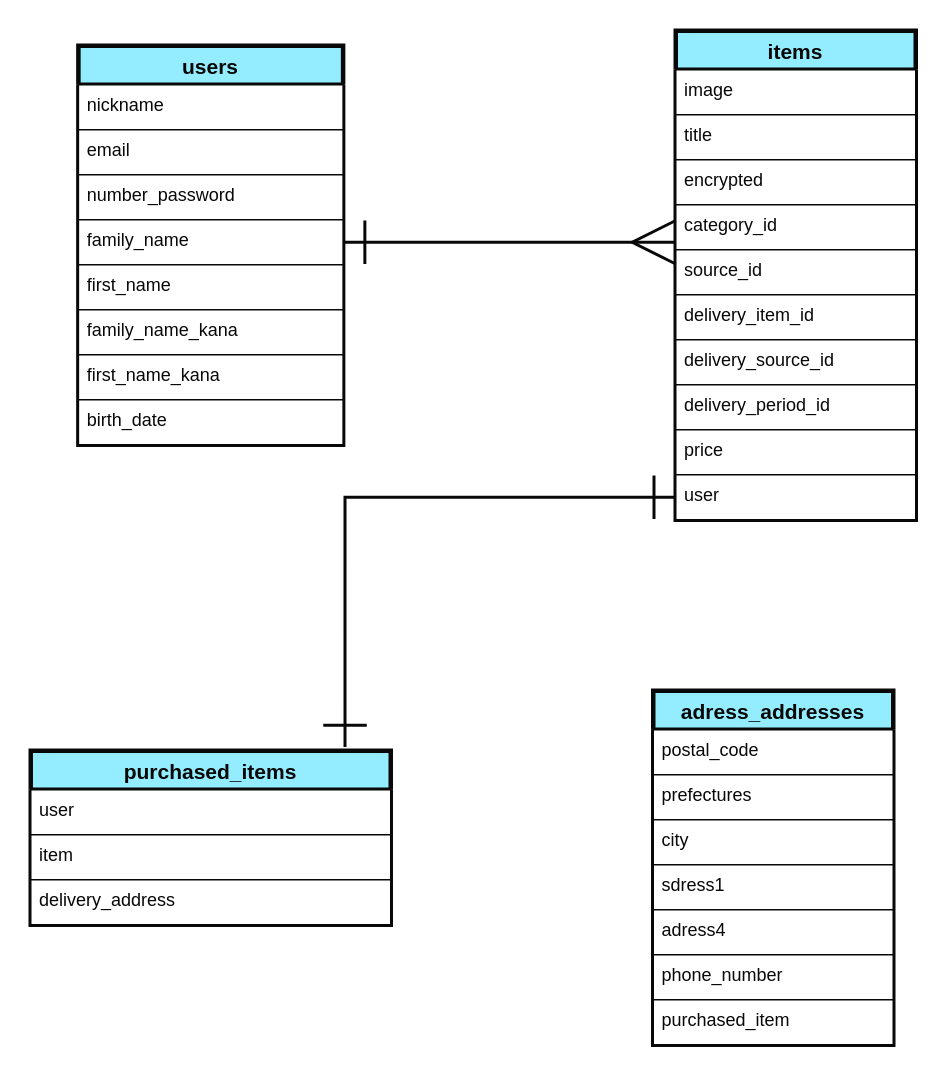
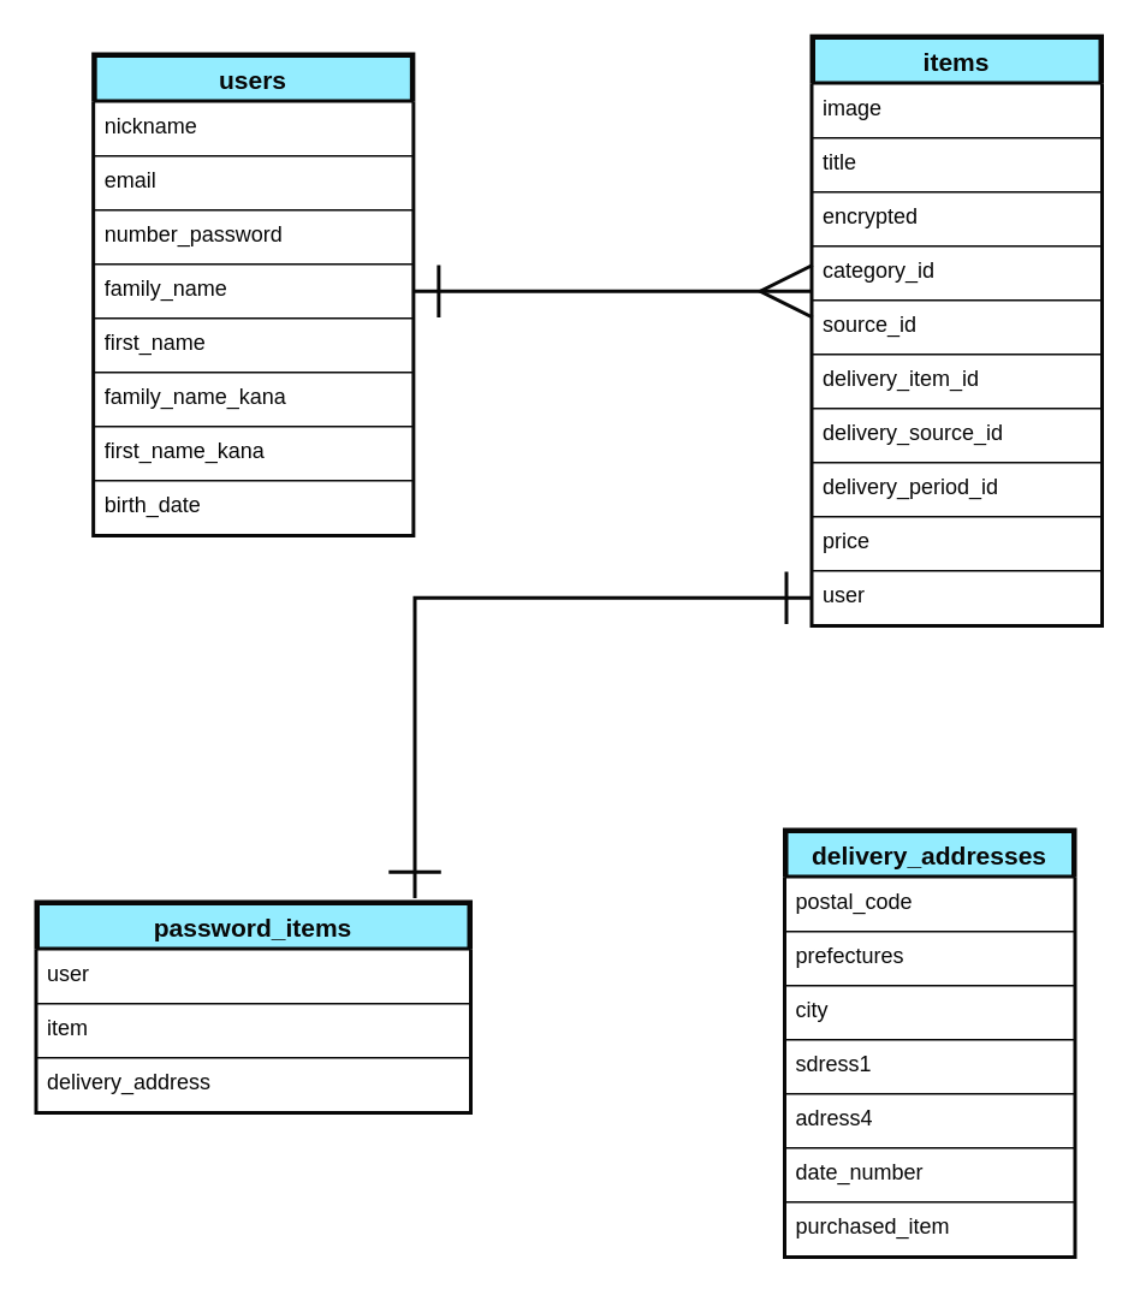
  <mxCell id="0" />
  <mxCell id="1" parent="0" />
- <mxCell id="2" value="purchased_items" style="swimlane;fontStyle=1;childLayout=stackLayout;horizontal=1;startSize=26;horizontalStack=0;resizeParent=1;resizeParentMax=0;resizeLast=0;collapsible=1;marginBottom=0;align=center;fontSize=14;strokeWidth=3;strokeColor=#080808;fontColor=#080808;fillColor=#94EDFF;" vertex="1" parent="1"><mxGeometry x="20" y="500" width="240" height="116" as="geometry" /></mxCell>
+ <mxCell id="2" value="password_items" style="swimlane;fontStyle=1;childLayout=stackLayout;horizontal=1;startSize=26;horizontalStack=0;resizeParent=1;resizeParentMax=0;resizeLast=0;collapsible=1;marginBottom=0;align=center;fontSize=14;strokeWidth=3;strokeColor=#080808;fontColor=#080808;fillColor=#94EDFF;" vertex="1" parent="1"><mxGeometry x="20" y="500" width="240" height="116" as="geometry" /></mxCell>
  <mxCell id="3" value="user" style="text;spacingLeft=4;spacingRight=4;overflow=hidden;rotatable=0;points=[[0,0.5],[1,0.5]];portConstraint=eastwest;fontSize=12;fontColor=#080808;strokeColor=#080808;fillColor=#FFFFFF;" vertex="1" parent="2"><mxGeometry y="26" width="240" height="30" as="geometry" /></mxCell>
  <mxCell id="4" value="item" style="text;spacingLeft=4;spacingRight=4;overflow=hidden;rotatable=0;points=[[0,0.5],[1,0.5]];portConstraint=eastwest;fontSize=12;fontColor=#080808;strokeColor=#080808;fillColor=#FFFFFF;" vertex="1" parent="2"><mxGeometry y="56" width="240" height="30" as="geometry" /></mxCell>
  <mxCell id="5" value="delivery_address" style="text;spacingLeft=4;spacingRight=4;overflow=hidden;rotatable=0;points=[[0,0.5],[1,0.5]];portConstraint=eastwest;fontSize=12;fontColor=#080808;strokeColor=#080808;fillColor=#FFFFFF;fontStyle=0" vertex="1" parent="2"><mxGeometry y="86" width="240" height="30" as="geometry" /></mxCell>
  <mxCell id="6" value="items" style="swimlane;fontStyle=1;childLayout=stackLayout;horizontal=1;startSize=26;horizontalStack=0;resizeParent=1;resizeParentMax=0;resizeLast=0;collapsible=1;marginBottom=0;align=center;fontSize=14;strokeWidth=3;strokeColor=#080808;fontColor=#080808;fillColor=#94EDFF;" vertex="1" parent="1"><mxGeometry x="450" y="20" width="160" height="326" as="geometry" /></mxCell>
  <mxCell id="7" value="image&#10;" style="text;spacingLeft=4;spacingRight=4;overflow=hidden;rotatable=0;points=[[0,0.5],[1,0.5]];portConstraint=eastwest;fontSize=12;fontColor=#080808;strokeColor=#080808;fillColor=#FFFFFF;" vertex="1" parent="6"><mxGeometry y="26" width="160" height="30" as="geometry" /></mxCell>
  <mxCell id="8" value="title" style="text;spacingLeft=4;spacingRight=4;overflow=hidden;rotatable=0;points=[[0,0.5],[1,0.5]];portConstraint=eastwest;fontSize=12;fontColor=#080808;strokeColor=#080808;fillColor=#FFFFFF;" vertex="1" parent="6"><mxGeometry y="56" width="160" height="30" as="geometry" /></mxCell>
  <mxCell id="9" value="encrypted" style="text;spacingLeft=4;spacingRight=4;overflow=hidden;rotatable=0;points=[[0,0.5],[1,0.5]];portConstraint=eastwest;fontSize=12;fontColor=#080808;strokeColor=#080808;fillColor=#FFFFFF;" vertex="1" parent="6"><mxGeometry y="86" width="160" height="30" as="geometry" /></mxCell>
  <mxCell id="10" value="category_id" style="text;spacingLeft=4;spacingRight=4;overflow=hidden;rotatable=0;points=[[0,0.5],[1,0.5]];portConstraint=eastwest;fontSize=12;fontColor=#080808;strokeColor=#080808;fillColor=#FFFFFF;" vertex="1" parent="6"><mxGeometry y="116" width="160" height="30" as="geometry" /></mxCell>
  <mxCell id="11" value="source_id" style="text;spacingLeft=4;spacingRight=4;overflow=hidden;rotatable=0;points=[[0,0.5],[1,0.5]];portConstraint=eastwest;fontSize=12;fontColor=#080808;strokeColor=#080808;fillColor=#FFFFFF;" vertex="1" parent="6"><mxGeometry y="146" width="160" height="30" as="geometry" /></mxCell>
  <mxCell id="12" value="delivery_item_id" style="text;spacingLeft=4;spacingRight=4;overflow=hidden;rotatable=0;points=[[0,0.5],[1,0.5]];portConstraint=eastwest;fontSize=12;fontColor=#080808;strokeColor=#080808;fillColor=#FFFFFF;" vertex="1" parent="6"><mxGeometry y="176" width="160" height="30" as="geometry" /></mxCell>
  <mxCell id="13" value="delivery_source_id" style="text;spacingLeft=4;spacingRight=4;overflow=hidden;rotatable=0;points=[[0,0.5],[1,0.5]];portConstraint=eastwest;fontSize=12;fontColor=#080808;strokeColor=#080808;fillColor=#FFFFFF;" vertex="1" parent="6"><mxGeometry y="206" width="160" height="30" as="geometry" /></mxCell>
  <mxCell id="14" value="delivery_period_id" style="text;spacingLeft=4;spacingRight=4;overflow=hidden;rotatable=0;points=[[0,0.5],[1,0.5]];portConstraint=eastwest;fontSize=12;fontColor=#080808;strokeColor=#080808;fillColor=#FFFFFF;" vertex="1" parent="6"><mxGeometry y="236" width="160" height="30" as="geometry" /></mxCell>
  <mxCell id="15" value="price" style="text;spacingLeft=4;spacingRight=4;overflow=hidden;rotatable=0;points=[[0,0.5],[1,0.5]];portConstraint=eastwest;fontSize=12;fontColor=#080808;strokeColor=#080808;fillColor=#FFFFFF;" vertex="1" parent="6"><mxGeometry y="266" width="160" height="30" as="geometry" /></mxCell>
  <mxCell id="16" value="user" style="text;spacingLeft=4;spacingRight=4;overflow=hidden;rotatable=0;points=[[0,0.5],[1,0.5]];portConstraint=eastwest;fontSize=12;fontColor=#080808;strokeColor=#080808;fillColor=#FFFFFF;" vertex="1" parent="6"><mxGeometry y="296" width="160" height="30" as="geometry" /></mxCell>
  <mxCell id="17" value="users" style="swimlane;fontStyle=1;childLayout=stackLayout;horizontal=1;startSize=26;horizontalStack=0;resizeParent=1;resizeParentMax=0;resizeLast=0;collapsible=1;marginBottom=0;align=center;fontSize=14;strokeWidth=3;strokeColor=#080808;fontColor=#080808;labelBackgroundColor=none;fillColor=#94EDFF;" vertex="1" parent="1"><mxGeometry x="51.77" y="30" width="176.47" height="266" as="geometry"><mxRectangle x="90" y="140" width="70" height="26" as="alternateBounds" /></mxGeometry></mxCell>
  <mxCell id="18" value="nickname" style="text;spacingLeft=4;spacingRight=4;overflow=hidden;rotatable=0;points=[[0,0.5],[1,0.5]];portConstraint=eastwest;fontSize=12;fontColor=#080808;strokeColor=#080808;fillColor=#FFFFFF;" vertex="1" parent="17"><mxGeometry y="26" width="176.47" height="30" as="geometry" /></mxCell>
  <mxCell id="19" value="email" style="text;spacingLeft=4;spacingRight=4;overflow=hidden;rotatable=0;points=[[0,0.5],[1,0.5]];portConstraint=eastwest;fontSize=12;strokeColor=#080808;fontColor=#080808;fillColor=#FFFFFF;" vertex="1" parent="17"><mxGeometry y="56" width="176.47" height="30" as="geometry" /></mxCell>
  <mxCell id="20" value="number_password" style="text;spacingLeft=4;spacingRight=4;overflow=hidden;rotatable=0;points=[[0,0.5],[1,0.5]];portConstraint=eastwest;fontSize=12;strokeColor=#080808;fontColor=#080808;fillColor=#FFFFFF;" vertex="1" parent="17"><mxGeometry y="86" width="176.47" height="30" as="geometry" /></mxCell>
  <mxCell id="21" value="family_name" style="text;spacingLeft=4;spacingRight=4;overflow=hidden;rotatable=0;points=[[0,0.5],[1,0.5]];portConstraint=eastwest;fontSize=12;strokeColor=#080808;fontColor=#080808;fillColor=#FFFFFF;" vertex="1" parent="17"><mxGeometry y="116" width="176.47" height="30" as="geometry" /></mxCell>
  <mxCell id="22" value="first_name" style="text;spacingLeft=4;spacingRight=4;overflow=hidden;rotatable=0;points=[[0,0.5],[1,0.5]];portConstraint=eastwest;fontSize=12;strokeColor=#080808;fontColor=#080808;fillColor=#FFFFFF;" vertex="1" parent="17"><mxGeometry y="146" width="176.47" height="30" as="geometry" /></mxCell>
  <mxCell id="23" value="family_name_kana" style="text;spacingLeft=4;spacingRight=4;overflow=hidden;rotatable=0;points=[[0,0.5],[1,0.5]];portConstraint=eastwest;fontSize=12;strokeColor=#080808;fontColor=#080808;fillColor=#FFFFFF;" vertex="1" parent="17"><mxGeometry y="176" width="176.47" height="30" as="geometry" /></mxCell>
  <mxCell id="24" value="first_name_kana" style="text;spacingLeft=4;spacingRight=4;overflow=hidden;rotatable=0;points=[[0,0.5],[1,0.5]];portConstraint=eastwest;fontSize=12;strokeColor=#080808;fontColor=#080808;fillColor=#FFFFFF;" vertex="1" parent="17"><mxGeometry y="206" width="176.47" height="30" as="geometry" /></mxCell>
  <mxCell id="25" value="birth_date" style="text;spacingLeft=4;spacingRight=4;overflow=hidden;rotatable=0;points=[[0,0.5],[1,0.5]];portConstraint=eastwest;fontSize=12;strokeColor=#080808;fontColor=#080808;fillColor=#FFFFFF;" vertex="1" parent="17"><mxGeometry y="236" width="176.47" height="30" as="geometry" /></mxCell>
- <mxCell id="26" value="adress_addresses" style="swimlane;fontStyle=1;childLayout=stackLayout;horizontal=1;startSize=26;horizontalStack=0;resizeParent=1;resizeParentMax=0;resizeLast=0;collapsible=1;marginBottom=0;align=center;fontSize=14;labelBackgroundColor=none;strokeColor=#080808;strokeWidth=3;fillColor=#94EDFF;fontColor=#080808;" vertex="1" parent="1"><mxGeometry x="435" y="460" width="160" height="236" as="geometry" /></mxCell>
+ <mxCell id="26" value="delivery_addresses" style="swimlane;fontStyle=1;childLayout=stackLayout;horizontal=1;startSize=26;horizontalStack=0;resizeParent=1;resizeParentMax=0;resizeLast=0;collapsible=1;marginBottom=0;align=center;fontSize=14;labelBackgroundColor=none;strokeColor=#080808;strokeWidth=3;fillColor=#94EDFF;fontColor=#080808;" vertex="1" parent="1"><mxGeometry x="435" y="460" width="160" height="236" as="geometry" /></mxCell>
  <mxCell id="27" value="postal_code" style="text;spacingLeft=4;spacingRight=4;overflow=hidden;rotatable=0;points=[[0,0.5],[1,0.5]];portConstraint=eastwest;fontSize=12;fontColor=#080808;strokeColor=#080808;fillColor=#FFFFFF;" vertex="1" parent="26"><mxGeometry y="26" width="160" height="30" as="geometry" /></mxCell>
  <mxCell id="28" value="prefectures" style="text;spacingLeft=4;spacingRight=4;overflow=hidden;rotatable=0;points=[[0,0.5],[1,0.5]];portConstraint=eastwest;fontSize=12;fontColor=#080808;strokeColor=#080808;fillColor=#FFFFFF;" vertex="1" parent="26"><mxGeometry y="56" width="160" height="30" as="geometry" /></mxCell>
  <mxCell id="29" value="city" style="text;spacingLeft=4;spacingRight=4;overflow=hidden;rotatable=0;points=[[0,0.5],[1,0.5]];portConstraint=eastwest;fontSize=12;fontColor=#080808;strokeColor=#080808;fillColor=#FFFFFF;" vertex="1" parent="26"><mxGeometry y="86" width="160" height="30" as="geometry" /></mxCell>
  <mxCell id="30" value="sdress1" style="text;spacingLeft=4;spacingRight=4;overflow=hidden;rotatable=0;points=[[0,0.5],[1,0.5]];portConstraint=eastwest;fontSize=12;fontColor=#080808;strokeColor=#080808;fillColor=#FFFFFF;" vertex="1" parent="26"><mxGeometry y="116" width="160" height="30" as="geometry" /></mxCell>
  <mxCell id="31" value="adress4" style="text;spacingLeft=4;spacingRight=4;overflow=hidden;rotatable=0;points=[[0,0.5],[1,0.5]];portConstraint=eastwest;fontSize=12;fontColor=#080808;strokeColor=#080808;fillColor=#FFFFFF;" vertex="1" parent="26"><mxGeometry y="146" width="160" height="30" as="geometry" /></mxCell>
- <mxCell id="32" value="phone_number" style="text;spacingLeft=4;spacingRight=4;overflow=hidden;rotatable=0;points=[[0,0.5],[1,0.5]];portConstraint=eastwest;fontSize=12;fontColor=#080808;strokeColor=#080808;fillColor=#FFFFFF;" vertex="1" parent="26"><mxGeometry y="176" width="160" height="30" as="geometry" /></mxCell>
+ <mxCell id="32" value="date_number" style="text;spacingLeft=4;spacingRight=4;overflow=hidden;rotatable=0;points=[[0,0.5],[1,0.5]];portConstraint=eastwest;fontSize=12;fontColor=#080808;strokeColor=#080808;fillColor=#FFFFFF;" vertex="1" parent="26"><mxGeometry y="176" width="160" height="30" as="geometry" /></mxCell>
  <mxCell id="33" value="purchased_item" style="text;spacingLeft=4;spacingRight=4;overflow=hidden;rotatable=0;points=[[0,0.5],[1,0.5]];portConstraint=eastwest;fontSize=12;fontColor=#080808;strokeColor=#080808;fillColor=#FFFFFF;" vertex="1" parent="26"><mxGeometry y="206" width="160" height="30" as="geometry" /></mxCell>
  <mxCell id="34" style="edgeStyle=orthogonalEdgeStyle;rounded=0;orthogonalLoop=1;jettySize=auto;html=1;exitX=1;exitY=0.5;exitDx=0;exitDy=0;labelBackgroundColor=#080808;startArrow=ERone;startFill=0;startSize=26;endArrow=ERmany;endFill=0;endSize=26;strokeColor=#080808;strokeWidth=2;fontSize=14;fontColor=#080808;" edge="1" parent="1" source="21"><mxGeometry relative="1" as="geometry"><mxPoint x="450" y="161" as="targetPoint" /></mxGeometry></mxCell>
  <mxCell id="35" style="edgeStyle=orthogonalEdgeStyle;rounded=0;orthogonalLoop=1;jettySize=auto;html=1;exitX=0;exitY=0.5;exitDx=0;exitDy=0;labelBackgroundColor=#080808;startArrow=ERone;startFill=0;startSize=26;endArrow=ERone;endFill=0;endSize=26;strokeColor=#080808;strokeWidth=2;fontSize=14;fontColor=#080808;entryX=0.873;entryY=-0.022;entryDx=0;entryDy=0;entryPerimeter=0;" edge="1" parent="1" source="16" target="2"><mxGeometry relative="1" as="geometry"><mxPoint x="230" y="490" as="targetPoint" /><Array as="points"><mxPoint x="230" y="331" /></Array></mxGeometry></mxCell>
